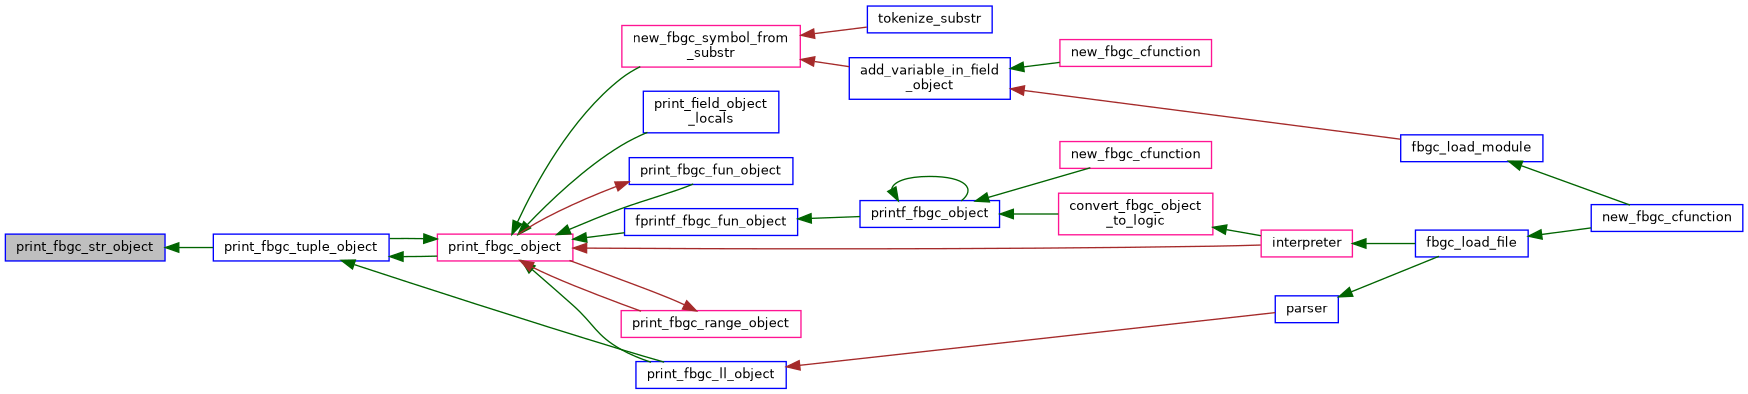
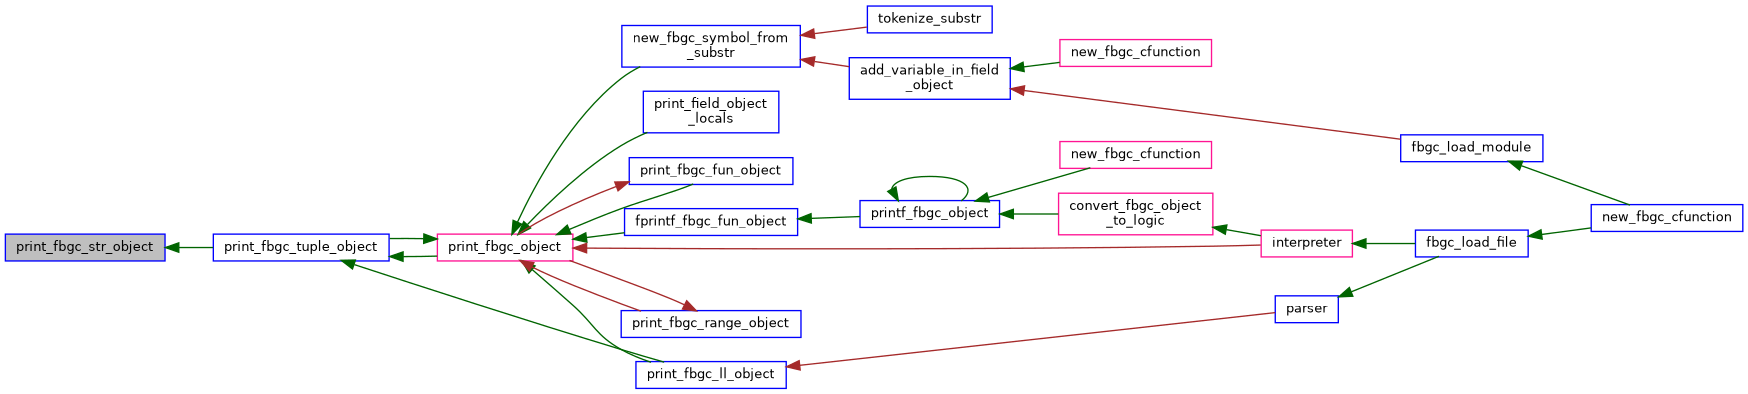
  digraph {
    rankdir=LR
    node [color=blue fillcolor=white fontname=Helvetica fontsize=10 shape=record style=filled]
    edge [color=darkgreen dir=back fontname=Helvetica fontsize=10 labelfontname=Helvetica labelfontsize=10 style=solid]
    n1 [fillcolor=grey75 fontcolor=black height=0.2 label=print_fbgc_str_object width=0.4]
    n2 [height=0.2 label=print_fbgc_tuple_object width=0.4]
    n3 [color=deeppink height=0.2 label=print_fbgc_object width=0.4]
    n4 [height=0.2 label="print_field_object\l_locals" width=0.4]
    n5 [height=0.2 label=print_fbgc_fun_object width=0.4]
    n6 [height=0.2 label=fprintf_fbgc_fun_object width=0.4]
    n7 [color=deeppink height=0.2 label=interpreter width=0.4]
    n8 [height=0.2 label=print_fbgc_ll_object width=0.4]
-   n9 [color=deeppink height=0.2 label=print_fbgc_range_object width=0.4]
-   n10 [color=deeppink height=0.2 label="new_fbgc_symbol_from\l_substr" width=0.4]
+   n9 [height=0.2 label=print_fbgc_range_object width=0.4]
+   n10 [height=0.2 label="new_fbgc_symbol_from\l_substr" width=0.4]
    n11 [height=0.2 label=printf_fbgc_object width=0.4]
    n12 [height=0.2 label=fbgc_load_file width=0.4]
    n13 [height=0.2 label=parser width=0.4]
    n14 [height=0.2 label="add_variable_in_field\l_object" width=0.4]
    n15 [height=0.2 label=tokenize_substr width=0.4]
    n16 [color=deeppink height=0.2 label=new_fbgc_cfunction width=0.4]
    n17 [color=deeppink height=0.2 label="convert_fbgc_object\l_to_logic" width=0.4]
    n18 [height=0.2 label=new_fbgc_cfunction width=0.4]
    n19 [color=deeppink height=0.2 label=new_fbgc_cfunction width=0.4]
    n20 [height=0.2 label=fbgc_load_module width=0.4]
    n1 -> n2
    n2 -> n3
    n2 -> n8
    n3 -> n2
    n3 -> n4
    n3 -> n5
    n3 -> n6
    n3 -> n7 [color=brown]
    n3 -> n8
    n3 -> n9 [color=brown]
    n3 -> n10
    n5 -> n3 [color=brown]
    n6 -> n11
    n7 -> n12
    n8 -> n13 [color=brown]
    n9 -> n3 [color=brown]
    n10 -> n14 [color=brown]
    n10 -> n15 [color=brown]
    n11 -> n11
    n11 -> n16
    n11 -> n17
    n12 -> n18
    n13 -> n12
    n14 -> n19
    n14 -> n20 [color=brown]
    n17 -> n7
    n20 -> n18
  }
